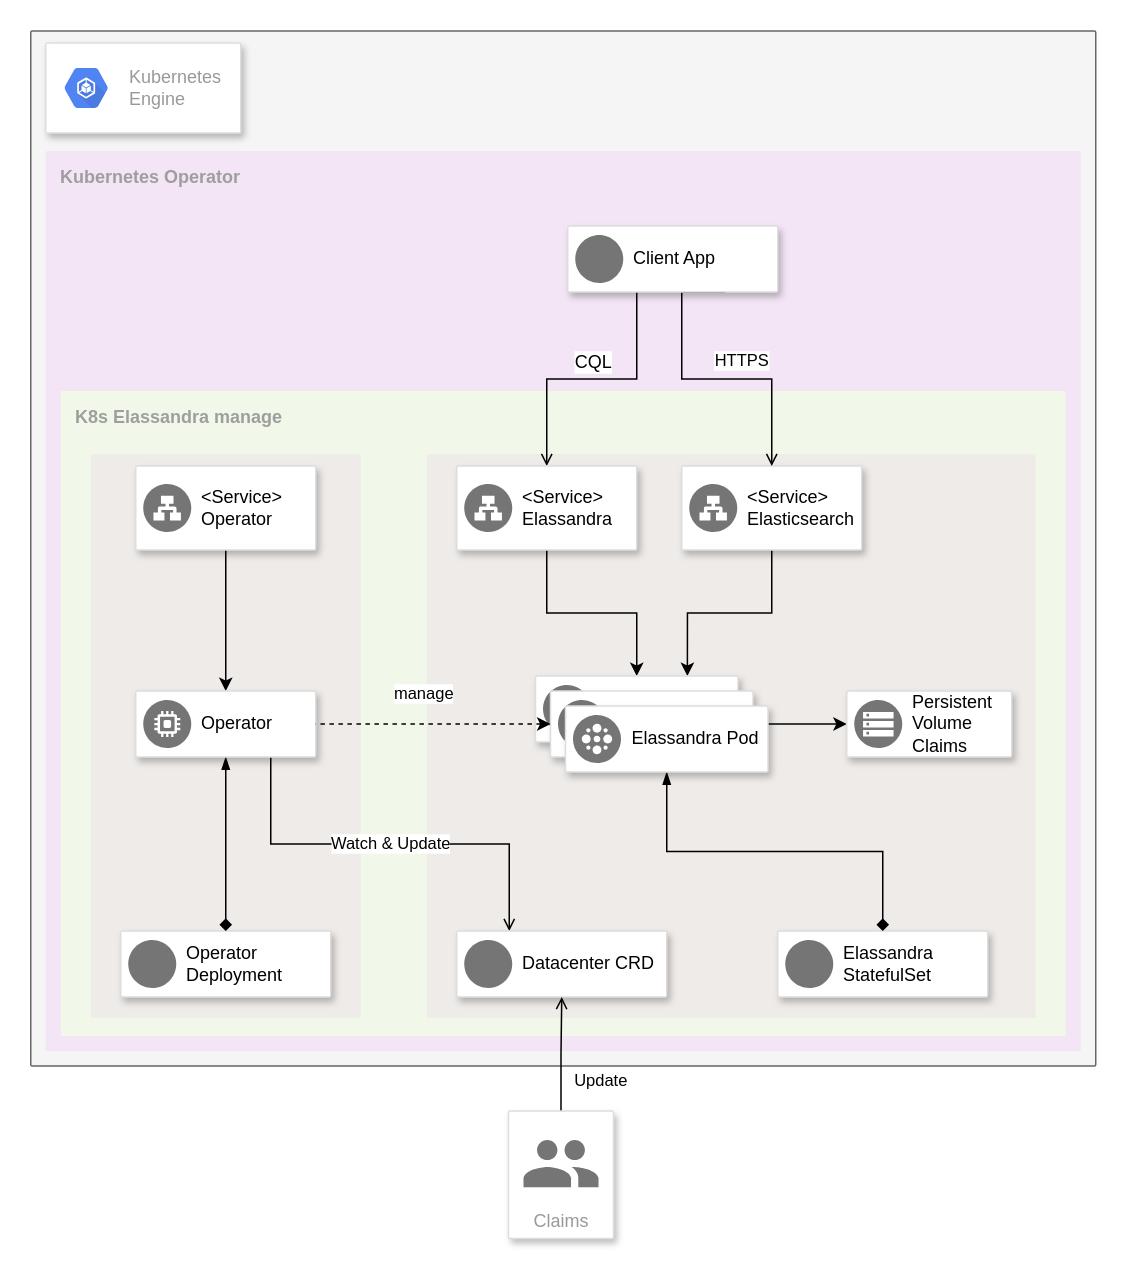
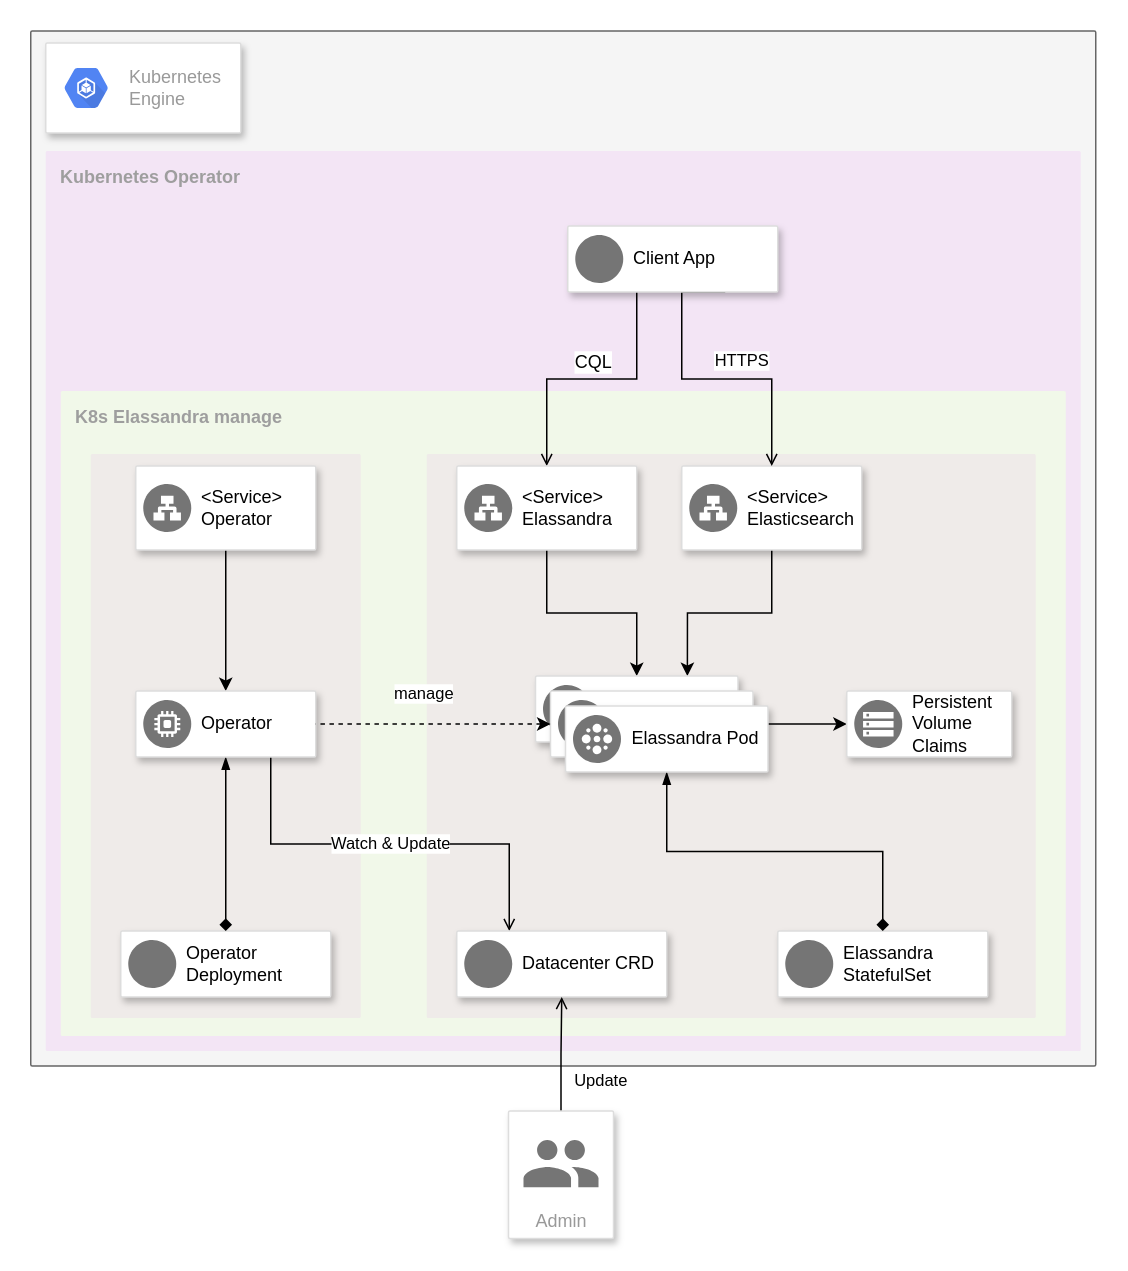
  <mxCell id="0" />
  <mxCell id="1" parent="0" />
  <mxCell id="2" value="" style="points=[[0,0,0],[0.25,0,0],[0.5,0,0],[0.75,0,0],[1,0,0],[1,0.25,0],[1,0.5,0],[1,0.75,0],[1,1,0],[0.75,1,0],[0.5,1,0],[0.25,1,0],[0,1,0],[0,0.75,0],[0,0.5,0],[0,0.25,0]];rounded=1;absoluteArcSize=1;arcSize=2;html=1;strokeColor=#666666;shadow=0;dashed=0;fontSize=12;fontColor=#333333;align=left;verticalAlign=top;spacing=10;spacingTop=-4;fillColor=#f5f5f5;" parent="1" vertex="1"><mxGeometry x="20" y="20" width="710" height="690" as="geometry" /></mxCell>
  <mxCell id="3" value="&lt;b&gt;Kubernetes Operator&lt;/b&gt;" style="points=[[0,0,0],[0.25,0,0],[0.5,0,0],[0.75,0,0],[1,0,0],[1,0.25,0],[1,0.5,0],[1,0.75,0],[1,1,0],[0.75,1,0],[0.5,1,0],[0.25,1,0],[0,1,0],[0,0.75,0],[0,0.5,0],[0,0.25,0]];rounded=1;absoluteArcSize=1;arcSize=2;html=1;strokeColor=none;gradientColor=none;shadow=0;dashed=0;fontSize=12;fontColor=#9E9E9E;align=left;verticalAlign=top;spacing=10;spacingTop=-4;fillColor=#F3E5F5;" parent="1" vertex="1"><mxGeometry x="30" y="100" width="690" height="600" as="geometry" /></mxCell>
  <mxCell id="4" value="&lt;b&gt;K8s Elassandra manage&amp;nbsp;&lt;/b&gt;" style="points=[[0,0,0],[0.25,0,0],[0.5,0,0],[0.75,0,0],[1,0,0],[1,0.25,0],[1,0.5,0],[1,0.75,0],[1,1,0],[0.75,1,0],[0.5,1,0],[0.25,1,0],[0,1,0],[0,0.75,0],[0,0.5,0],[0,0.25,0]];rounded=1;absoluteArcSize=1;arcSize=2;html=1;strokeColor=none;gradientColor=none;shadow=0;dashed=0;fontSize=12;fontColor=#9E9E9E;align=left;verticalAlign=top;spacing=10;spacingTop=-4;fillColor=#F1F8E9;" parent="1" vertex="1"><mxGeometry x="40" y="260" width="670" height="430" as="geometry" /></mxCell>
  <mxCell id="5" value="" style="points=[[0,0,0],[0.25,0,0],[0.5,0,0],[0.75,0,0],[1,0,0],[1,0.25,0],[1,0.5,0],[1,0.75,0],[1,1,0],[0.75,1,0],[0.5,1,0],[0.25,1,0],[0,1,0],[0,0.75,0],[0,0.5,0],[0,0.25,0]];rounded=1;absoluteArcSize=1;arcSize=2;html=1;strokeColor=none;gradientColor=none;shadow=0;dashed=0;fontSize=12;fontColor=#9E9E9E;align=left;verticalAlign=top;spacing=10;spacingTop=-4;fillColor=#EFEBE9;" parent="1" vertex="1"><mxGeometry x="284" y="302" width="406" height="376" as="geometry" /></mxCell>
  <mxCell id="6" value="" style="points=[[0,0,0],[0.25,0,0],[0.5,0,0],[0.75,0,0],[1,0,0],[1,0.25,0],[1,0.5,0],[1,0.75,0],[1,1,0],[0.75,1,0],[0.5,1,0],[0.25,1,0],[0,1,0],[0,0.75,0],[0,0.5,0],[0,0.25,0]];rounded=1;absoluteArcSize=1;arcSize=2;html=1;strokeColor=none;gradientColor=none;shadow=0;dashed=0;fontSize=12;fontColor=#9E9E9E;align=left;verticalAlign=top;spacing=10;spacingTop=-4;fillColor=#EFEBE9;" parent="1" vertex="1"><mxGeometry x="60" y="302" width="180" height="376" as="geometry" /></mxCell>
  <mxCell id="7" value="" style="strokeColor=#dddddd;fillColor=#ffffff;shadow=1;strokeWidth=1;rounded=1;absoluteArcSize=1;arcSize=2;" parent="1" vertex="1"><mxGeometry x="30" y="28" width="130" height="60" as="geometry" /></mxCell>
  <mxCell id="8" value="Kubernetes&#10;Engine" style="dashed=0;connectable=0;html=1;fillColor=#5184F3;strokeColor=none;shape=mxgraph.gcp2.hexIcon;prIcon=container_engine;part=1;labelPosition=right;verticalLabelPosition=middle;align=left;verticalAlign=middle;spacingLeft=5;fontColor=#999999;fontSize=12;" parent="7" vertex="1"><mxGeometry y="0.5" width="44" height="39" relative="1" as="geometry"><mxPoint x="5" y="-19.5" as="offset" /></mxGeometry></mxCell>
  <mxCell id="9" style="edgeStyle=orthogonalEdgeStyle;rounded=0;orthogonalLoop=1;jettySize=auto;html=1;exitX=0.5;exitY=1;exitDx=0;exitDy=0;entryX=0.5;entryY=0;entryDx=0;entryDy=0;endArrow=classic;endFill=1;" parent="1" source="39" target="20" edge="1"><mxGeometry relative="1" as="geometry" /></mxCell>
  <mxCell id="10" style="edgeStyle=orthogonalEdgeStyle;rounded=0;orthogonalLoop=1;jettySize=auto;html=1;exitX=0.5;exitY=1;exitDx=0;exitDy=0;entryX=0.75;entryY=0;entryDx=0;entryDy=0;" parent="1" source="11" target="20" edge="1"><mxGeometry relative="1" as="geometry" /></mxCell>
  <mxCell id="11" value="" style="strokeColor=#dddddd;fillColor=#ffffff;shadow=1;strokeWidth=1;rounded=1;absoluteArcSize=1;arcSize=2;" parent="1" vertex="1"><mxGeometry x="454" y="310" width="120" height="56" as="geometry" /></mxCell>
  <mxCell id="12" value="&amp;lt;Service&amp;gt;&lt;br&gt;Elasticsearch" style="dashed=0;connectable=0;html=1;fillColor=#757575;strokeColor=none;shape=mxgraph.gcp2.network_load_balancer;part=1;labelPosition=right;verticalLabelPosition=middle;align=left;verticalAlign=middle;spacingLeft=5;fontColor=#000000;fontSize=12;" parent="11" vertex="1"><mxGeometry y="0.5" width="32" height="32" relative="1" as="geometry"><mxPoint x="5" y="-16" as="offset" /></mxGeometry></mxCell>
  <mxCell id="13" style="edgeStyle=orthogonalEdgeStyle;rounded=0;orthogonalLoop=1;jettySize=auto;html=1;endArrow=classic;endFill=1;" parent="1" source="14" target="32" edge="1"><mxGeometry relative="1" as="geometry" /></mxCell>
  <mxCell id="14" value="" style="strokeColor=#dddddd;fillColor=#ffffff;shadow=1;strokeWidth=1;rounded=1;absoluteArcSize=1;arcSize=2;" parent="1" vertex="1"><mxGeometry x="90" y="310" width="120" height="56" as="geometry" /></mxCell>
  <mxCell id="15" value="&amp;lt;Service&amp;gt;&lt;br&gt;Operator" style="dashed=0;connectable=0;html=1;fillColor=#757575;strokeColor=none;shape=mxgraph.gcp2.network_load_balancer;part=1;labelPosition=right;verticalLabelPosition=middle;align=left;verticalAlign=middle;spacingLeft=5;fontColor=#000000;fontSize=12;" parent="14" vertex="1"><mxGeometry y="0.5" width="32" height="32" relative="1" as="geometry"><mxPoint x="5" y="-16" as="offset" /></mxGeometry></mxCell>
  <mxCell id="16" value="" style="strokeColor=#dddddd;fillColor=#ffffff;shadow=1;strokeWidth=1;rounded=1;absoluteArcSize=1;arcSize=2;" parent="1" vertex="1"><mxGeometry x="80" y="620" width="140" height="44" as="geometry" /></mxCell>
  <mxCell id="17" value="Operator&lt;br&gt;Deployment" style="dashed=0;connectable=0;html=1;fillColor=#757575;strokeColor=none;shape=mxgraph.gcp2.blank;part=1;labelPosition=right;verticalLabelPosition=middle;align=left;verticalAlign=middle;spacingLeft=5;fontColor=#000000;fontSize=12;" parent="16" vertex="1"><mxGeometry y="0.5" width="32" height="32" relative="1" as="geometry"><mxPoint x="5" y="-16" as="offset" /></mxGeometry></mxCell>
  <mxCell id="18" value="" style="strokeColor=#dddddd;fillColor=#ffffff;shadow=1;strokeWidth=1;rounded=1;absoluteArcSize=1;arcSize=2;" parent="1" vertex="1"><mxGeometry x="518" y="620" width="140" height="44" as="geometry" /></mxCell>
  <mxCell id="19" value="Elassandra &lt;br&gt;StatefulSet" style="dashed=0;connectable=0;html=1;fillColor=#757575;strokeColor=none;shape=mxgraph.gcp2.blank;part=1;labelPosition=right;verticalLabelPosition=middle;align=left;verticalAlign=middle;spacingLeft=5;fontColor=#000000;fontSize=12;" parent="18" vertex="1"><mxGeometry y="0.5" width="32" height="32" relative="1" as="geometry"><mxPoint x="5" y="-16" as="offset" /></mxGeometry></mxCell>
  <mxCell id="20" value="" style="strokeColor=#dddddd;fillColor=#ffffff;shadow=1;strokeWidth=1;rounded=1;absoluteArcSize=1;arcSize=2;" parent="1" vertex="1"><mxGeometry x="356.5" y="450" width="135" height="44" as="geometry" /></mxCell>
  <mxCell id="21" value="Elassandra Pod" style="dashed=0;connectable=0;html=1;fillColor=#757575;strokeColor=none;shape=mxgraph.gcp2.cluster;part=1;labelPosition=right;verticalLabelPosition=middle;align=left;verticalAlign=middle;spacingLeft=5;fontColor=#000000;fontSize=12;" parent="20" vertex="1"><mxGeometry y="0.5" width="32" height="32" relative="1" as="geometry"><mxPoint x="5" y="-16" as="offset" /></mxGeometry></mxCell>
  <mxCell id="22" style="edgeStyle=orthogonalEdgeStyle;rounded=0;orthogonalLoop=1;jettySize=auto;html=1;entryX=0;entryY=0.5;entryDx=0;entryDy=0;" parent="1" source="23" target="28" edge="1"><mxGeometry relative="1" as="geometry" /></mxCell>
  <mxCell id="23" value="" style="strokeColor=#dddddd;fillColor=#ffffff;shadow=1;strokeWidth=1;rounded=1;absoluteArcSize=1;arcSize=2;" parent="1" vertex="1"><mxGeometry x="366.5" y="460" width="135" height="44" as="geometry" /></mxCell>
  <mxCell id="24" value="Elassandra Pod" style="dashed=0;connectable=0;html=1;fillColor=#757575;strokeColor=none;shape=mxgraph.gcp2.cluster;part=1;labelPosition=right;verticalLabelPosition=middle;align=left;verticalAlign=middle;spacingLeft=5;fontColor=#000000;fontSize=12;" parent="23" vertex="1"><mxGeometry y="0.5" width="32" height="32" relative="1" as="geometry"><mxPoint x="5" y="-16" as="offset" /></mxGeometry></mxCell>
  <mxCell id="25" style="edgeStyle=orthogonalEdgeStyle;rounded=0;orthogonalLoop=1;jettySize=auto;html=1;exitX=0.5;exitY=1;exitDx=0;exitDy=0;entryX=0.5;entryY=0;entryDx=0;entryDy=0;endArrow=diamond;endFill=1;startArrow=blockThin;startFill=1;" parent="1" source="26" target="18" edge="1"><mxGeometry relative="1" as="geometry" /></mxCell>
  <mxCell id="26" value="" style="strokeColor=#dddddd;fillColor=#ffffff;shadow=1;strokeWidth=1;rounded=1;absoluteArcSize=1;arcSize=2;" parent="1" vertex="1"><mxGeometry x="376.5" y="470" width="135" height="44" as="geometry" /></mxCell>
  <mxCell id="27" value="Elassandra Pod" style="dashed=0;connectable=0;html=1;fillColor=#757575;strokeColor=none;shape=mxgraph.gcp2.cluster;part=1;labelPosition=right;verticalLabelPosition=middle;align=left;verticalAlign=middle;spacingLeft=5;fontColor=#000000;fontSize=12;" parent="26" vertex="1"><mxGeometry y="0.5" width="32" height="32" relative="1" as="geometry"><mxPoint x="5" y="-16" as="offset" /></mxGeometry></mxCell>
  <mxCell id="28" value="" style="strokeColor=#dddddd;fillColor=#ffffff;shadow=1;strokeWidth=1;rounded=1;absoluteArcSize=1;arcSize=2;" parent="1" vertex="1"><mxGeometry x="564" y="460" width="110" height="44" as="geometry" /></mxCell>
  <mxCell id="29" value="Persistent&amp;nbsp;&lt;br&gt;Volume&lt;br&gt;Claims" style="dashed=0;connectable=0;html=1;fillColor=#757575;strokeColor=none;shape=mxgraph.gcp2.persistent_disk_snapshot;part=1;labelPosition=right;verticalLabelPosition=middle;align=left;verticalAlign=middle;spacingLeft=5;fontColor=#000000;fontSize=12;" parent="28" vertex="1"><mxGeometry y="0.5" width="32" height="32" relative="1" as="geometry"><mxPoint x="5" y="-16" as="offset" /></mxGeometry></mxCell>
  <mxCell id="30" style="edgeStyle=orthogonalEdgeStyle;rounded=0;orthogonalLoop=1;jettySize=auto;html=1;exitX=0.5;exitY=1;exitDx=0;exitDy=0;entryX=0.5;entryY=0;entryDx=0;entryDy=0;endArrow=diamond;endFill=1;startArrow=blockThin;startFill=1;" parent="1" source="32" target="16" edge="1"><mxGeometry relative="1" as="geometry" /></mxCell>
  <mxCell id="31" value="Watch &amp;amp; Update" style="edgeStyle=orthogonalEdgeStyle;rounded=0;orthogonalLoop=1;jettySize=auto;html=1;exitX=0.75;exitY=1;exitDx=0;exitDy=0;entryX=0.25;entryY=0;entryDx=0;entryDy=0;startArrow=none;startFill=0;endArrow=open;endFill=0;" parent="1" source="32" target="41" edge="1"><mxGeometry relative="1" as="geometry" /></mxCell>
  <mxCell id="32" value="" style="strokeColor=#dddddd;fillColor=#ffffff;shadow=1;strokeWidth=1;rounded=1;absoluteArcSize=1;arcSize=2;" parent="1" vertex="1"><mxGeometry x="90" y="460" width="120" height="44" as="geometry" /></mxCell>
  <mxCell id="33" value="Operator" style="dashed=0;connectable=0;html=1;fillColor=#757575;strokeColor=none;shape=mxgraph.gcp2.dedicated_game_server;part=1;labelPosition=right;verticalLabelPosition=middle;align=left;verticalAlign=middle;spacingLeft=5;fontColor=#000000;fontSize=12;" parent="32" vertex="1"><mxGeometry y="0.5" width="32" height="32" relative="1" as="geometry"><mxPoint x="5" y="-16" as="offset" /></mxGeometry></mxCell>
  <mxCell id="34" style="edgeStyle=orthogonalEdgeStyle;rounded=0;orthogonalLoop=1;jettySize=auto;html=1;endArrow=open;endFill=0;" parent="1" source="37" target="39" edge="1"><mxGeometry relative="1" as="geometry"><Array as="points"><mxPoint x="424" y="252" /><mxPoint x="364" y="252" /></Array></mxGeometry></mxCell>
  <mxCell id="35" value="CQL" style="text;html=1;resizable=0;points=[];align=center;verticalAlign=middle;labelBackgroundColor=#ffffff;" parent="34" vertex="1" connectable="0"><mxGeometry x="-0.42" y="-26" relative="1" as="geometry"><mxPoint x="-4" y="-5" as="offset" /></mxGeometry></mxCell>
  <mxCell id="36" value="HTTPS" style="edgeStyle=orthogonalEdgeStyle;rounded=0;orthogonalLoop=1;jettySize=auto;html=1;exitX=0.75;exitY=1;exitDx=0;exitDy=0;endArrow=open;endFill=0;" parent="1" source="37" target="11" edge="1"><mxGeometry x="0.239" y="12" relative="1" as="geometry"><Array as="points"><mxPoint x="454" y="194" /><mxPoint x="454" y="252" /><mxPoint x="514" y="252" /></Array><mxPoint as="offset" /></mxGeometry></mxCell>
  <mxCell id="37" value="" style="strokeColor=#dddddd;fillColor=#ffffff;shadow=1;strokeWidth=1;rounded=1;absoluteArcSize=1;arcSize=2;" parent="1" vertex="1"><mxGeometry x="378" y="150" width="140" height="44" as="geometry" /></mxCell>
  <mxCell id="38" value="Client App" style="dashed=0;connectable=0;html=1;fillColor=#757575;strokeColor=none;shape=mxgraph.gcp2.blank;part=1;labelPosition=right;verticalLabelPosition=middle;align=left;verticalAlign=middle;spacingLeft=5;fontColor=#000000;fontSize=12;" parent="37" vertex="1"><mxGeometry y="0.5" width="32" height="32" relative="1" as="geometry"><mxPoint x="5" y="-16" as="offset" /></mxGeometry></mxCell>
  <mxCell id="39" value="" style="strokeColor=#dddddd;fillColor=#ffffff;shadow=1;strokeWidth=1;rounded=1;absoluteArcSize=1;arcSize=2;" parent="1" vertex="1"><mxGeometry x="304" y="310" width="120" height="56" as="geometry" /></mxCell>
  <mxCell id="40" value="&amp;lt;Service&amp;gt;&lt;br&gt;Elassandra" style="dashed=0;connectable=0;html=1;fillColor=#757575;strokeColor=none;shape=mxgraph.gcp2.network_load_balancer;part=1;labelPosition=right;verticalLabelPosition=middle;align=left;verticalAlign=middle;spacingLeft=5;fontColor=#000000;fontSize=12;" parent="39" vertex="1"><mxGeometry y="0.5" width="32" height="32" relative="1" as="geometry"><mxPoint x="5" y="-16" as="offset" /></mxGeometry></mxCell>
  <mxCell id="41" value="" style="strokeColor=#dddddd;fillColor=#ffffff;shadow=1;strokeWidth=1;rounded=1;absoluteArcSize=1;arcSize=2;" parent="1" vertex="1"><mxGeometry x="304" y="620" width="140" height="44" as="geometry" /></mxCell>
  <mxCell id="42" value="Datacenter CRD" style="dashed=0;connectable=0;html=1;fillColor=#757575;strokeColor=none;shape=mxgraph.gcp2.blank;part=1;labelPosition=right;verticalLabelPosition=middle;align=left;verticalAlign=middle;spacingLeft=5;fontColor=#000000;fontSize=12;" parent="41" vertex="1"><mxGeometry y="0.5" width="32" height="32" relative="1" as="geometry"><mxPoint x="5" y="-16" as="offset" /></mxGeometry></mxCell>
  <mxCell id="43" value="manage" style="edgeStyle=orthogonalEdgeStyle;rounded=0;orthogonalLoop=1;jettySize=auto;html=1;exitX=0;exitY=0.5;exitDx=0;exitDy=0;entryX=1;entryY=0.5;entryDx=0;entryDy=0;dashed=1;startArrow=classic;startFill=1;endArrow=none;endFill=0;" parent="1" source="23" target="32" edge="1"><mxGeometry x="0.091" y="-20" relative="1" as="geometry"><mxPoint as="offset" /></mxGeometry></mxCell>
  <mxCell id="44" value="Update" style="edgeStyle=orthogonalEdgeStyle;rounded=0;orthogonalLoop=1;jettySize=auto;html=1;exitX=0.5;exitY=0;exitDx=0;exitDy=0;entryX=0.5;entryY=1;entryDx=0;entryDy=0;startArrow=none;startFill=0;endArrow=open;endFill=0;" parent="1" source="45" target="41" edge="1"><mxGeometry x="-0.474" y="-26" relative="1" as="geometry"><mxPoint as="offset" /></mxGeometry></mxCell>
- <mxCell id="45" value="Claims" style="strokeColor=#dddddd;fillColor=#ffffff;shadow=1;strokeWidth=1;rounded=1;absoluteArcSize=1;arcSize=2;labelPosition=center;verticalLabelPosition=middle;align=center;verticalAlign=bottom;spacingLeft=0;fontColor=#999999;fontSize=12;whiteSpace=wrap;spacingBottom=2;" parent="1" vertex="1"><mxGeometry x="338.5" y="740" width="70" height="85" as="geometry" /></mxCell>
+ <mxCell id="45" value="Admin" style="strokeColor=#dddddd;fillColor=#ffffff;shadow=1;strokeWidth=1;rounded=1;absoluteArcSize=1;arcSize=2;labelPosition=center;verticalLabelPosition=middle;align=center;verticalAlign=bottom;spacingLeft=0;fontColor=#999999;fontSize=12;whiteSpace=wrap;spacingBottom=2;" parent="1" vertex="1"><mxGeometry x="338.5" y="740" width="70" height="85" as="geometry" /></mxCell>
  <mxCell id="46" value="" style="dashed=0;connectable=0;html=1;fillColor=#757575;strokeColor=none;shape=mxgraph.gcp2.users;part=1;" parent="45" vertex="1"><mxGeometry x="0.5" width="50" height="31.5" relative="1" as="geometry"><mxPoint x="-25" y="19.25" as="offset" /></mxGeometry></mxCell>
